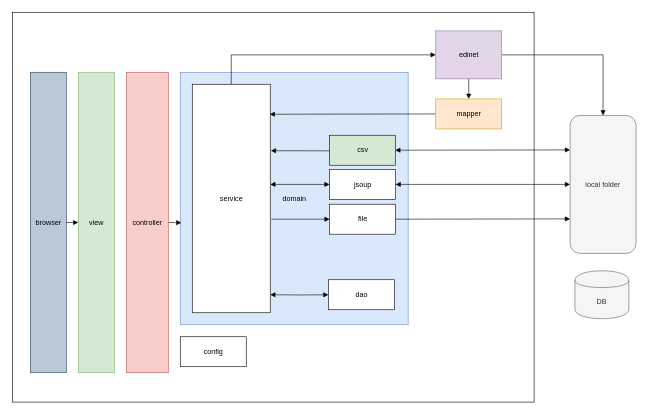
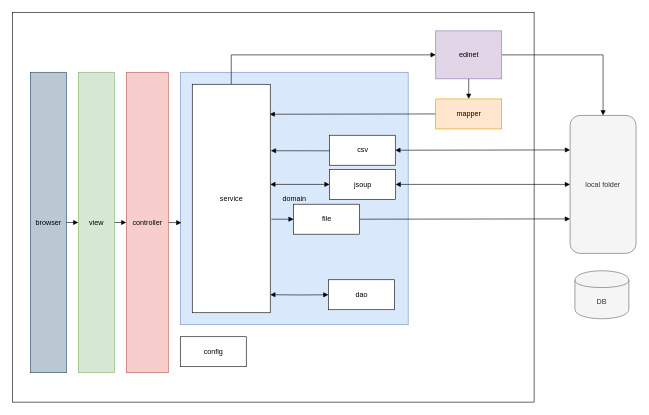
  <mxCell id="0" />
  <mxCell id="1" parent="0" />
  <mxCell id="2" value="" style="html=1;fillColor=none;" vertex="1" parent="1"><mxGeometry x="20" y="20" width="870" height="650" as="geometry" /></mxCell>
  <mxCell id="3" value="domain" style="html=1;fillColor=#dae8fc;strokeColor=#6c8ebf;" vertex="1" parent="1"><mxGeometry x="300" y="120" width="380" height="421" as="geometry" /></mxCell>
+ <mxCell id="4" style="edgeStyle=none;rounded=0;orthogonalLoop=1;jettySize=auto;html=1;exitX=1;exitY=0.5;exitDx=0;exitDy=0;entryX=0;entryY=0.5;entryDx=0;entryDy=0;startArrow=none;startFill=0;endArrow=block;endFill=1;strokeColor=#000000;" edge="1" parent="1" source="5" target="30"><mxGeometry relative="1" as="geometry" /></mxCell>
  <mxCell id="5" value="view" style="html=1;fillColor=#d5e8d4;strokeColor=#82b366;" vertex="1" parent="1"><mxGeometry x="130" y="120" width="60" height="501" as="geometry" /></mxCell>
  <mxCell id="6" value="dao" style="html=1;" vertex="1" parent="1"><mxGeometry x="547.05" y="466" width="110" height="50" as="geometry" /></mxCell>
  <mxCell id="7" value="config" style="html=1;" vertex="1" parent="1"><mxGeometry x="300" y="561" width="110" height="50" as="geometry" /></mxCell>
  <mxCell id="8" style="edgeStyle=none;rounded=0;orthogonalLoop=1;jettySize=auto;html=1;exitX=0;exitY=0.5;exitDx=0;exitDy=0;startArrow=block;startFill=1;endArrow=block;endFill=1;strokeColor=#000000;entryX=1.008;entryY=0.598;entryDx=0;entryDy=0;entryPerimeter=0;" edge="1" parent="1"><mxGeometry relative="1" as="geometry"><mxPoint x="564.5" y="251" as="sourcePoint" /><mxPoint x="451.04" y="250.838" as="targetPoint" /></mxGeometry></mxCell>
  <mxCell id="9" style="edgeStyle=none;rounded=0;orthogonalLoop=1;jettySize=auto;html=1;exitX=1;exitY=0.5;exitDx=0;exitDy=0;entryX=0;entryY=0.25;entryDx=0;entryDy=0;startArrow=block;startFill=1;endArrow=block;endFill=1;strokeColor=#000000;" edge="1" parent="1" source="10" target="28"><mxGeometry relative="1" as="geometry" /></mxCell>
- <mxCell id="10" value="csv" style="html=1;fillColor=#d5e8d4;" vertex="1" parent="1"><mxGeometry x="548.5" y="225" width="110" height="50" as="geometry" /></mxCell>
+ <mxCell id="10" value="csv" style="html=1;" vertex="1" parent="1"><mxGeometry x="548.5" y="225" width="110" height="50" as="geometry" /></mxCell>
  <mxCell id="11" style="edgeStyle=none;rounded=0;orthogonalLoop=1;jettySize=auto;html=1;exitX=1;exitY=0.5;exitDx=0;exitDy=0;endArrow=block;endFill=1;strokeColor=#000000;entryX=0;entryY=0.75;entryDx=0;entryDy=0;" edge="1" parent="1" source="12" target="28"><mxGeometry relative="1" as="geometry"><mxPoint x="778" y="385" as="targetPoint" /></mxGeometry></mxCell>
- <mxCell id="12" value="file" style="html=1;" vertex="1" parent="1"><mxGeometry x="549" y="340" width="110" height="50" as="geometry" /></mxCell>
+ <mxCell id="12" value="file" style="html=1;" vertex="1" parent="1"><mxGeometry x="489" y="340" width="110" height="50" as="geometry" /></mxCell>
  <mxCell id="13" style="edgeStyle=none;rounded=0;orthogonalLoop=1;jettySize=auto;html=1;exitX=1;exitY=0.5;exitDx=0;exitDy=0;entryX=0.5;entryY=0;entryDx=0;entryDy=0;startArrow=none;startFill=0;endArrow=block;endFill=1;strokeColor=#000000;" edge="1" parent="1" source="14" target="28"><mxGeometry relative="1" as="geometry"><Array as="points"><mxPoint x="1005" y="91" /></Array></mxGeometry></mxCell>
  <mxCell id="14" value="edinet" style="html=1;fillColor=#e1d5e7;strokeColor=#9673a6;" vertex="1" parent="1"><mxGeometry x="726" y="51" width="110" height="80" as="geometry" /></mxCell>
  <mxCell id="15" style="edgeStyle=none;rounded=0;orthogonalLoop=1;jettySize=auto;html=1;exitX=1;exitY=0.5;exitDx=0;exitDy=0;entryX=0;entryY=0.5;entryDx=0;entryDy=0;endArrow=block;endFill=1;strokeColor=#000000;startArrow=block;startFill=1;" edge="1" parent="1" source="16" target="28"><mxGeometry relative="1" as="geometry" /></mxCell>
  <mxCell id="16" value="jsoup" style="html=1;" vertex="1" parent="1"><mxGeometry x="549" y="282" width="110" height="50" as="geometry" /></mxCell>
  <mxCell id="17" style="edgeStyle=none;rounded=0;orthogonalLoop=1;jettySize=auto;html=1;exitX=0.5;exitY=0;exitDx=0;exitDy=0;endArrow=none;endFill=0;strokeColor=#000000;startArrow=block;startFill=1;entryX=0.5;entryY=1;entryDx=0;entryDy=0;" edge="1" parent="1" source="19" target="14"><mxGeometry relative="1" as="geometry"><mxPoint x="755" y="131" as="targetPoint" /></mxGeometry></mxCell>
  <mxCell id="18" style="edgeStyle=none;rounded=0;orthogonalLoop=1;jettySize=auto;html=1;exitX=0;exitY=0.5;exitDx=0;exitDy=0;startArrow=none;startFill=0;endArrow=block;endFill=1;strokeColor=#000000;" edge="1" parent="1" source="19"><mxGeometry relative="1" as="geometry"><mxPoint x="449" y="190" as="targetPoint" /></mxGeometry></mxCell>
  <mxCell id="19" value="mapper" style="html=1;fillColor=#ffe6cc;strokeColor=#d79b00;" vertex="1" parent="1"><mxGeometry x="726" y="164.5" width="110" height="50" as="geometry" /></mxCell>
  <mxCell id="20" style="edgeStyle=none;rounded=0;orthogonalLoop=1;jettySize=auto;html=1;exitX=1;exitY=0.5;exitDx=0;exitDy=0;entryX=0;entryY=0.5;entryDx=0;entryDy=0;startArrow=none;startFill=0;endArrow=block;endFill=1;strokeColor=#000000;" edge="1" parent="1" source="21" target="5"><mxGeometry relative="1" as="geometry" /></mxCell>
  <mxCell id="21" value="browser" style="html=1;fillColor=#bac8d3;strokeColor=#23445d;" vertex="1" parent="1"><mxGeometry x="50" y="120" width="60" height="501" as="geometry" /></mxCell>
  <mxCell id="22" value="DB" style="shape=cylinder;whiteSpace=wrap;html=1;boundedLbl=1;backgroundOutline=1;fillColor=#f5f5f5;strokeColor=#666666;fontColor=#333333;" vertex="1" parent="1"><mxGeometry x="958.05" y="451" width="90" height="80" as="geometry" /></mxCell>
  <mxCell id="23" style="edgeStyle=orthogonalEdgeStyle;rounded=0;orthogonalLoop=1;jettySize=auto;html=1;exitX=1.015;exitY=0.278;exitDx=0;exitDy=0;entryX=0;entryY=0.5;entryDx=0;entryDy=0;exitPerimeter=0;startArrow=block;startFill=1;endArrow=block;endFill=1;" edge="1" parent="1" target="6"><mxGeometry relative="1" as="geometry"><mxPoint x="450" y="490.918" as="sourcePoint" /></mxGeometry></mxCell>
  <mxCell id="24" style="edgeStyle=none;rounded=0;orthogonalLoop=1;jettySize=auto;html=1;entryX=0;entryY=0.5;entryDx=0;entryDy=0;endArrow=block;endFill=1;strokeColor=#000000;startArrow=none;startFill=0;" edge="1" parent="1" target="12"><mxGeometry relative="1" as="geometry"><mxPoint x="452" y="365" as="sourcePoint" /></mxGeometry></mxCell>
  <mxCell id="25" style="edgeStyle=none;rounded=0;orthogonalLoop=1;jettySize=auto;html=1;entryX=0;entryY=0.5;entryDx=0;entryDy=0;endArrow=block;endFill=1;strokeColor=#000000;startArrow=block;startFill=1;" edge="1" parent="1" target="16"><mxGeometry relative="1" as="geometry"><mxPoint x="450" y="307" as="sourcePoint" /></mxGeometry></mxCell>
  <mxCell id="26" style="edgeStyle=none;rounded=0;orthogonalLoop=1;jettySize=auto;html=1;exitX=0.5;exitY=0;exitDx=0;exitDy=0;entryX=0;entryY=0.5;entryDx=0;entryDy=0;startArrow=none;startFill=0;endArrow=block;endFill=1;strokeColor=#000000;" edge="1" parent="1" source="27" target="14"><mxGeometry relative="1" as="geometry"><Array as="points"><mxPoint x="385" y="91" /></Array></mxGeometry></mxCell>
  <mxCell id="27" value="service" style="html=1;" vertex="1" parent="1"><mxGeometry x="320" y="140" width="130" height="381" as="geometry" /></mxCell>
  <mxCell id="28" value="local folder" style="rounded=1;whiteSpace=wrap;html=1;fillColor=#f5f5f5;strokeColor=#666666;fontColor=#333333;" vertex="1" parent="1"><mxGeometry x="950" y="192" width="110" height="230" as="geometry" /></mxCell>
  <mxCell id="29" style="edgeStyle=none;rounded=0;orthogonalLoop=1;jettySize=auto;html=1;exitX=1;exitY=0.5;exitDx=0;exitDy=0;entryX=0.005;entryY=0.596;entryDx=0;entryDy=0;entryPerimeter=0;startArrow=none;startFill=0;endArrow=block;endFill=1;strokeColor=#000000;" edge="1" parent="1" source="30" target="3"><mxGeometry relative="1" as="geometry" /></mxCell>
  <mxCell id="30" value="controller" style="html=1;fillColor=#f8cecc;strokeColor=#b85450;" vertex="1" parent="1"><mxGeometry x="210" y="120" width="70" height="501" as="geometry" /></mxCell>
